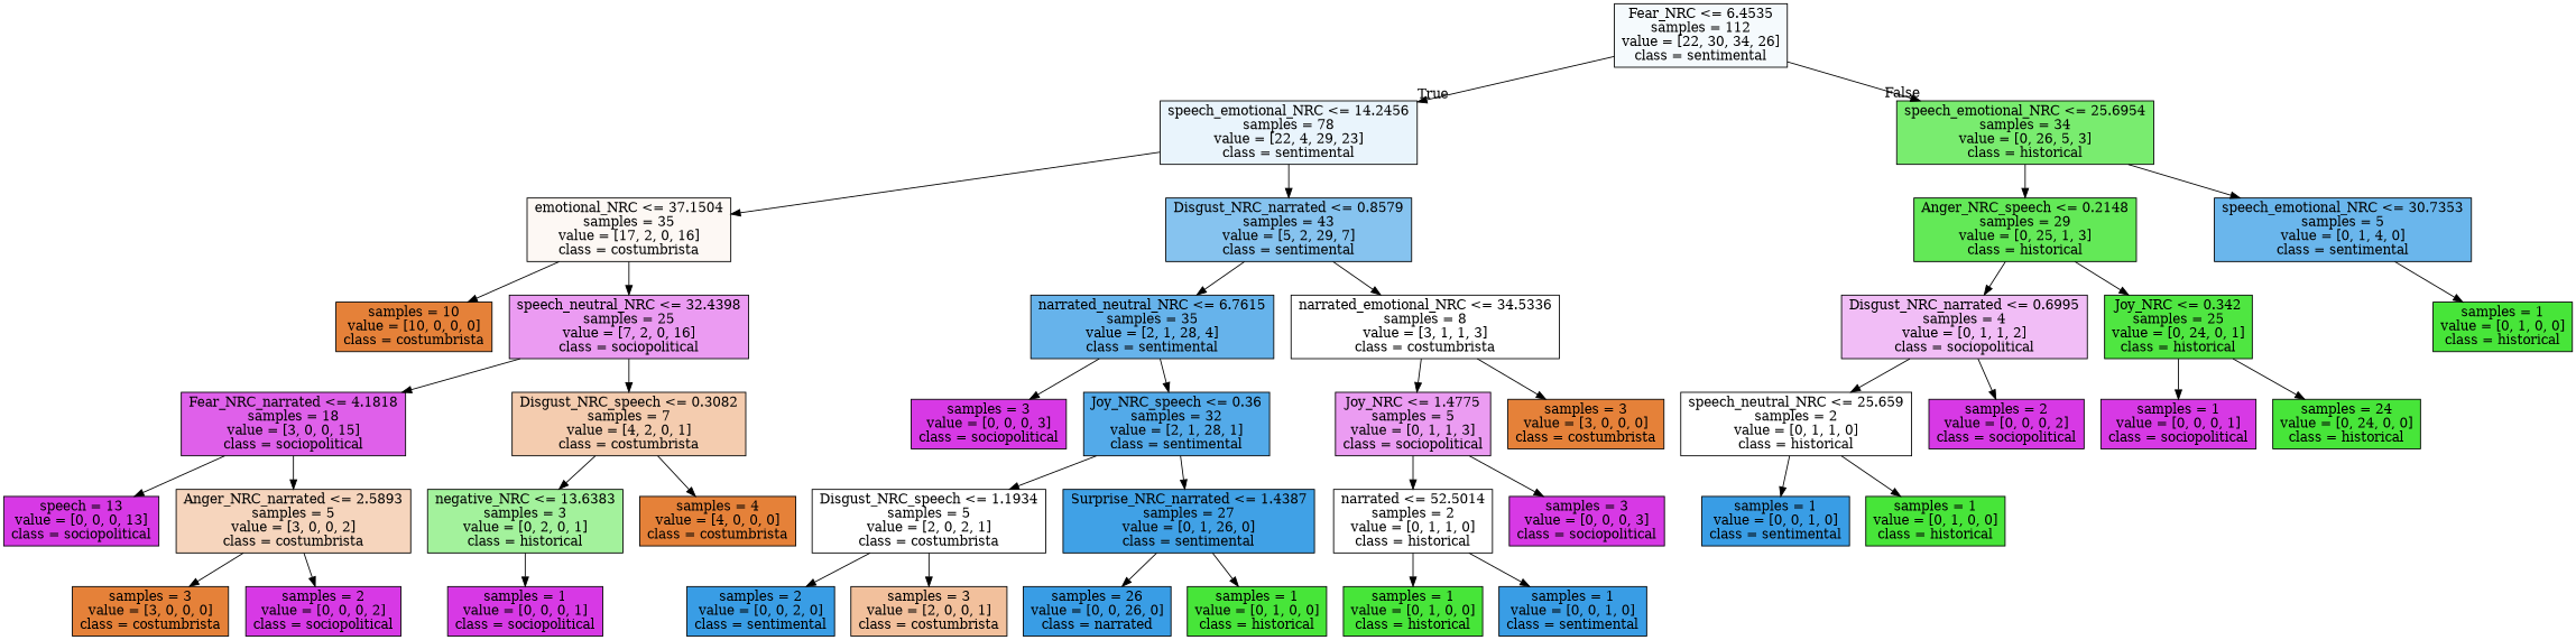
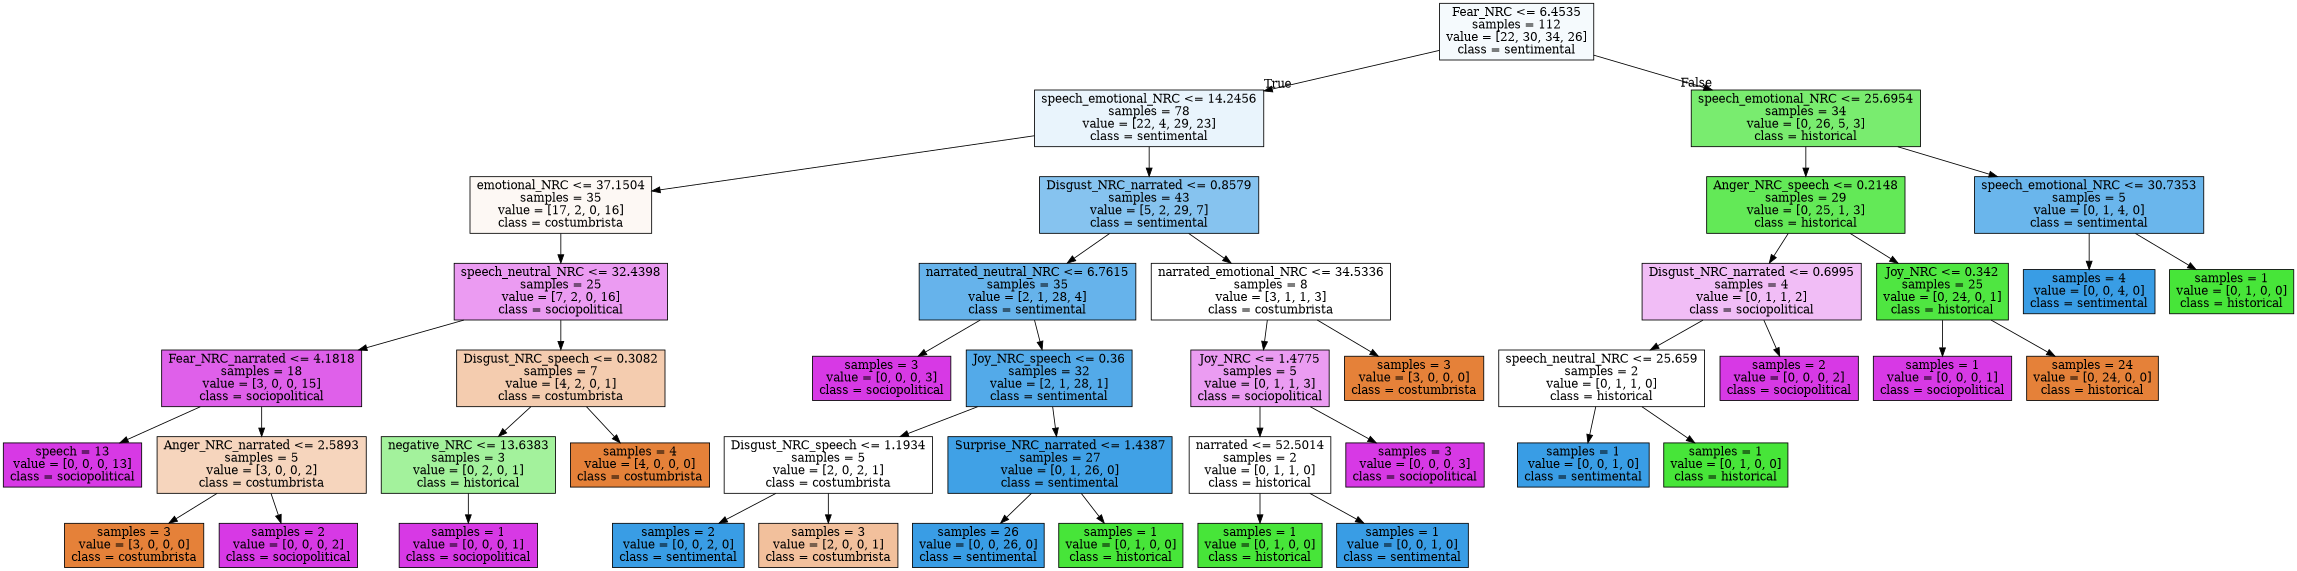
  digraph {
    node [color=black fillcolor="#d739e5ff" shape=box style=filled]
    n1 [fillcolor="#399de50c" label="Fear_NRC <= 6.4535\nsamples = 112\nvalue = [22, 30, 34, 26]\nclass = sentimental"]
    n2 [fillcolor="#399de51c" label="speech_emotional_NRC <= 14.2456\nsamples = 78\nvalue = [22, 4, 29, 23]\nclass = sentimental"]
    n3 [fillcolor="#47e539b9" label="speech_emotional_NRC <= 25.6954\nsamples = 34\nvalue = [0, 26, 5, 3]\nclass = historical"]
    n4 [fillcolor="#e581390d" label="emotional_NRC <= 37.1504\nsamples = 35\nvalue = [17, 2, 0, 16]\nclass = costumbrista"]
    n5 [fillcolor="#399de59c" label="Disgust_NRC_narrated <= 0.8579\nsamples = 43\nvalue = [5, 2, 29, 7]\nclass = sentimental"]
    n6 [fillcolor="#47e539d8" label="Anger_NRC_speech <= 0.2148\nsamples = 29\nvalue = [0, 25, 1, 3]\nclass = historical"]
    n7 [fillcolor="#399de5bf" label="speech_emotional_NRC <= 30.7353\nsamples = 5\nvalue = [0, 1, 4, 0]\nclass = sentimental"]
-   n8 [fillcolor="#e58139ff" label="samples = 10\nvalue = [10, 0, 0, 0]\nclass = costumbrista"]
    n9 [fillcolor="#d739e580" label="speech_neutral_NRC <= 32.4398\nsamples = 25\nvalue = [7, 2, 0, 16]\nclass = sociopolitical"]
    n10 [fillcolor="#399de5c5" label="narrated_neutral_NRC <= 6.7615\nsamples = 35\nvalue = [2, 1, 28, 4]\nclass = sentimental"]
    n11 [fillcolor="#e5813900" label="narrated_emotional_NRC <= 34.5336\nsamples = 8\nvalue = [3, 1, 1, 3]\nclass = costumbrista"]
    n12 [fillcolor="#d739e5cc" label="Fear_NRC_narrated <= 4.1818\nsamples = 18\nvalue = [3, 0, 0, 15]\nclass = sociopolitical"]
    n13 [fillcolor="#e5813966" label="Disgust_NRC_speech <= 0.3082\nsamples = 7\nvalue = [4, 2, 0, 1]\nclass = costumbrista"]
    n14 [label="speech = 13\nvalue = [0, 0, 0, 13]\nclass = sociopolitical"]
    n15 [fillcolor="#e5813955" label="Anger_NRC_narrated <= 2.5893\nsamples = 5\nvalue = [3, 0, 0, 2]\nclass = costumbrista"]
    n16 [fillcolor="#47e5397f" label="negative_NRC <= 13.6383\nsamples = 3\nvalue = [0, 2, 0, 1]\nclass = historical"]
    n17 [fillcolor="#e58139ff" label="samples = 4\nvalue = [4, 0, 0, 0]\nclass = costumbrista"]
    n18 [fillcolor="#e58139ff" label="samples = 3\nvalue = [3, 0, 0, 0]\nclass = costumbrista"]
    n19 [label="samples = 2\nvalue = [0, 0, 0, 2]\nclass = sociopolitical"]
    n20 [label="samples = 1\nvalue = [0, 0, 0, 1]\nclass = sociopolitical"]
    n21 [label="samples = 3\nvalue = [0, 0, 0, 3]\nclass = sociopolitical"]
    n22 [fillcolor="#399de5dd" label="Joy_NRC_speech <= 0.36\nsamples = 32\nvalue = [2, 1, 28, 1]\nclass = sentimental"]
    n23 [fillcolor="#d739e57f" label="Joy_NRC <= 1.4775\nsamples = 5\nvalue = [0, 1, 1, 3]\nclass = sociopolitical"]
    n24 [fillcolor="#e58139ff" label="samples = 3\nvalue = [3, 0, 0, 0]\nclass = costumbrista"]
    n25 [fillcolor="#e5813900" label="Disgust_NRC_speech <= 1.1934\nsamples = 5\nvalue = [2, 0, 2, 1]\nclass = costumbrista"]
    n26 [fillcolor="#399de5f5" label="Surprise_NRC_narrated <= 1.4387\nsamples = 27\nvalue = [0, 1, 26, 0]\nclass = sentimental"]
    n27 [fillcolor="#399de5ff" label="samples = 2\nvalue = [0, 0, 2, 0]\nclass = sentimental"]
    n28 [fillcolor="#e581397f" label="samples = 3\nvalue = [2, 0, 0, 1]\nclass = costumbrista"]
-   n29 [fillcolor="#399de5ff" label="samples = 26\nvalue = [0, 0, 26, 0]\nclass = narrated"]
+   n29 [fillcolor="#399de5ff" label="samples = 26\nvalue = [0, 0, 26, 0]\nclass = sentimental"]
    n30 [fillcolor="#47e539ff" label="samples = 1\nvalue = [0, 1, 0, 0]\nclass = historical"]
    n31 [fillcolor="#47e53900" label="narrated <= 52.5014\nsamples = 2\nvalue = [0, 1, 1, 0]\nclass = historical"]
    n32 [label="samples = 3\nvalue = [0, 0, 0, 3]\nclass = sociopolitical"]
    n33 [fillcolor="#47e539ff" label="samples = 1\nvalue = [0, 1, 0, 0]\nclass = historical"]
    n34 [fillcolor="#399de5ff" label="samples = 1\nvalue = [0, 0, 1, 0]\nclass = sentimental"]
    n35 [fillcolor="#d739e555" label="Disgust_NRC_narrated <= 0.6995\nsamples = 4\nvalue = [0, 1, 1, 2]\nclass = sociopolitical"]
    n36 [fillcolor="#47e539f4" label="Joy_NRC <= 0.342\nsamples = 25\nvalue = [0, 24, 0, 1]\nclass = historical"]
+   n37 [fillcolor="#399de5ff" label="samples = 4\nvalue = [0, 0, 4, 0]\nclass = sentimental"]
    n38 [fillcolor="#47e539ff" label="samples = 1\nvalue = [0, 1, 0, 0]\nclass = historical"]
    n39 [fillcolor="#47e53900" label="speech_neutral_NRC <= 25.659\nsamples = 2\nvalue = [0, 1, 1, 0]\nclass = historical"]
    n40 [label="samples = 2\nvalue = [0, 0, 0, 2]\nclass = sociopolitical"]
    n41 [label="samples = 1\nvalue = [0, 0, 0, 1]\nclass = sociopolitical"]
-   n42 [fillcolor="#47e539ff" label="samples = 24\nvalue = [0, 24, 0, 0]\nclass = historical"]
+   n42 [fillcolor="#e58139ff" label="samples = 24\nvalue = [0, 24, 0, 0]\nclass = historical"]
    n43 [fillcolor="#399de5ff" label="samples = 1\nvalue = [0, 0, 1, 0]\nclass = sentimental"]
    n44 [fillcolor="#47e539ff" label="samples = 1\nvalue = [0, 1, 0, 0]\nclass = historical"]
    n1 -> n2 [headlabel=True labelangle=45 labeldistance=2.5]
    n1 -> n3 [headlabel=False labelangle=-45 labeldistance=2.5]
    n2 -> n4
    n2 -> n5
    n3 -> n6
    n3 -> n7
-   n4 -> n8
    n4 -> n9
    n5 -> n10
    n5 -> n11
    n6 -> n35
    n6 -> n36
+   n7 -> n37
    n7 -> n38
    n9 -> n12
    n9 -> n13
    n10 -> n21
    n10 -> n22
    n11 -> n23
    n11 -> n24
    n12 -> n14
    n12 -> n15
    n13 -> n16
    n13 -> n17
    n15 -> n18
    n15 -> n19
    n16 -> n20
    n22 -> n25
    n22 -> n26
    n23 -> n31
    n23 -> n32
    n25 -> n27
    n25 -> n28
    n26 -> n29
    n26 -> n30
    n31 -> n33
    n31 -> n34
    n35 -> n39
    n35 -> n40
    n36 -> n41
    n36 -> n42
    n39 -> n43
    n39 -> n44
  }
